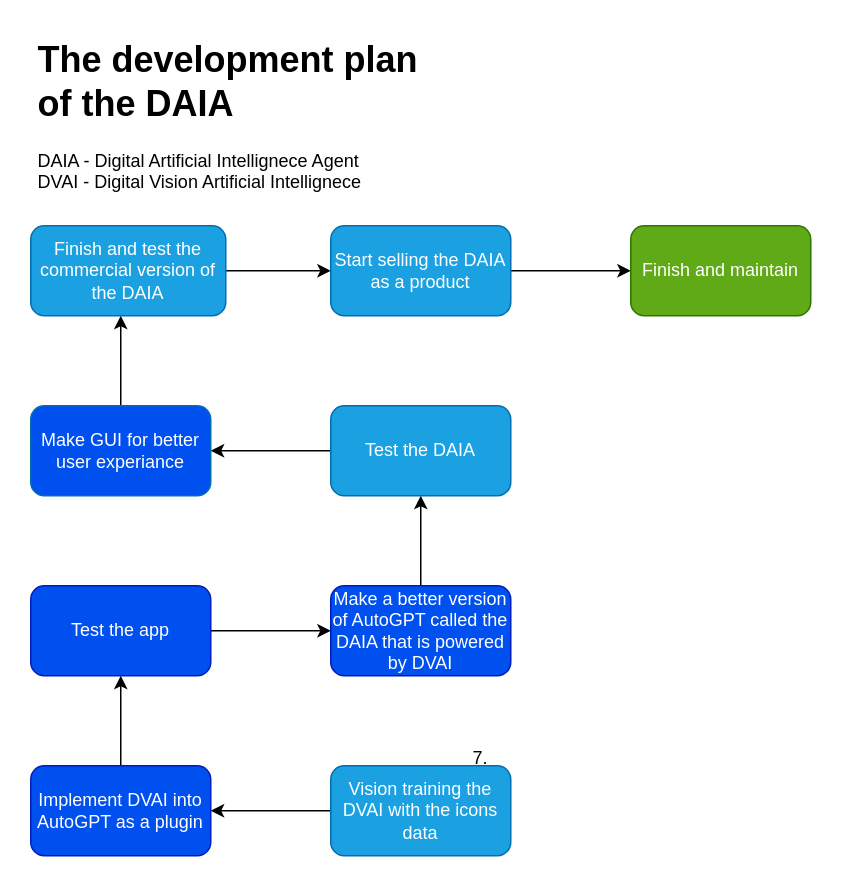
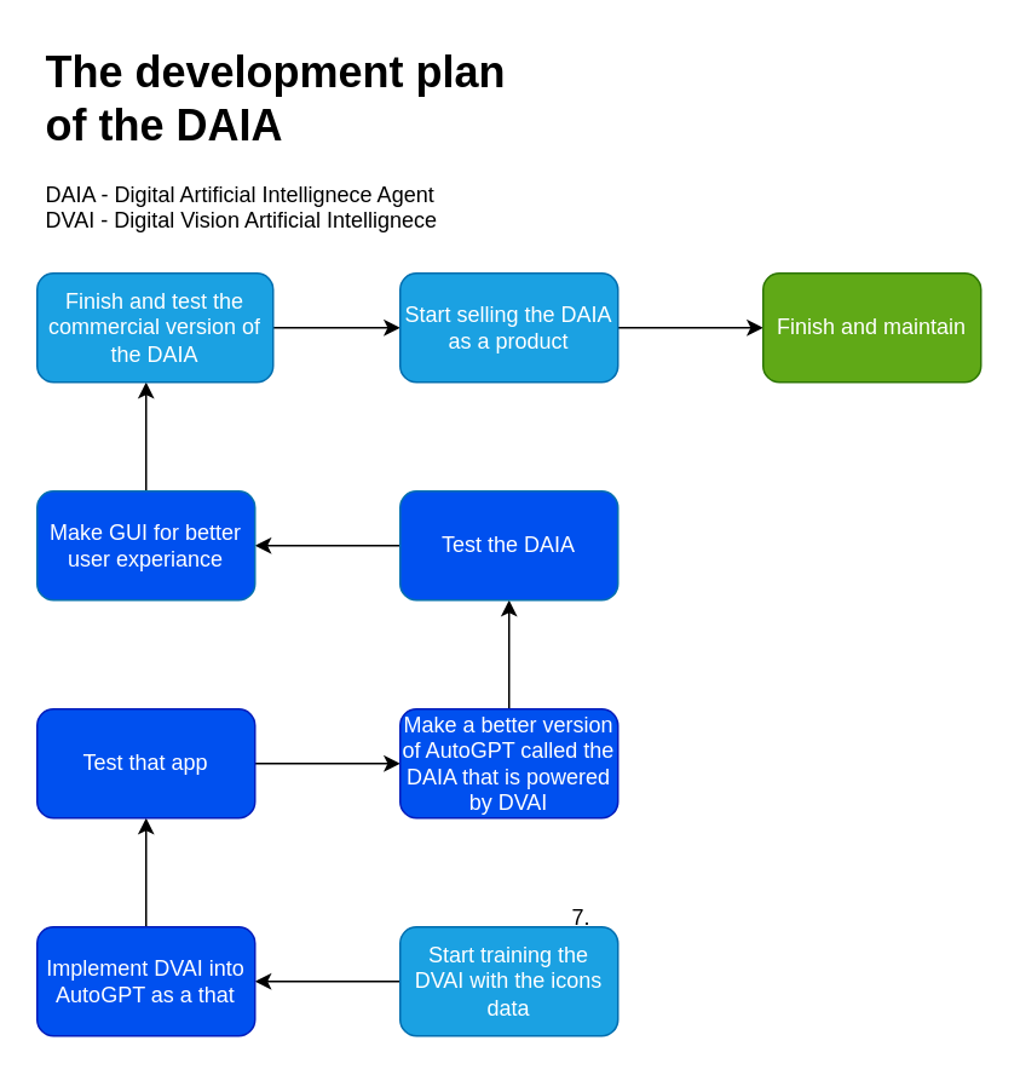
  <mxCell id="0" />
  <mxCell id="1" parent="0" />
  <mxCell id="2" style="edgeStyle=orthogonalEdgeStyle;rounded=0;orthogonalLoop=1;jettySize=auto;html=1;" parent="1" source="3" edge="1"><mxGeometry relative="1" as="geometry"><mxPoint x="140" y="540" as="targetPoint" /></mxGeometry></mxCell>
- <mxCell id="3" value="Vision training the DVAI with the icons data" style="rounded=1;whiteSpace=wrap;html=1;fillColor=#1ba1e2;fontColor=#ffffff;strokeColor=#006EAF;" parent="1" vertex="1"><mxGeometry x="220" y="510" width="120" height="60" as="geometry" /></mxCell>
+ <mxCell id="3" value="Start training the DVAI with the icons data" style="rounded=1;whiteSpace=wrap;html=1;fillColor=#1ba1e2;fontColor=#ffffff;strokeColor=#006EAF;" parent="1" vertex="1"><mxGeometry x="220" y="510" width="120" height="60" as="geometry" /></mxCell>
  <mxCell id="4" style="edgeStyle=orthogonalEdgeStyle;rounded=0;orthogonalLoop=1;jettySize=auto;html=1;" parent="1" source="5" edge="1"><mxGeometry relative="1" as="geometry"><mxPoint x="80" y="450" as="targetPoint" /></mxGeometry></mxCell>
- <mxCell id="5" value="Implement DVAI into AutoGPT as a plugin" style="rounded=1;whiteSpace=wrap;html=1;fillColor=#0050ef;fontColor=#ffffff;strokeColor=#001DBC;" parent="1" vertex="1"><mxGeometry x="20" y="510" width="120" height="60" as="geometry" /></mxCell>
+ <mxCell id="5" value="Implement DVAI into AutoGPT as a that" style="rounded=1;whiteSpace=wrap;html=1;fillColor=#0050ef;fontColor=#ffffff;strokeColor=#001DBC;" parent="1" vertex="1"><mxGeometry x="20" y="510" width="120" height="60" as="geometry" /></mxCell>
  <mxCell id="6" style="edgeStyle=orthogonalEdgeStyle;rounded=0;orthogonalLoop=1;jettySize=auto;html=1;" parent="1" source="7" edge="1"><mxGeometry relative="1" as="geometry"><mxPoint x="220" y="420" as="targetPoint" /></mxGeometry></mxCell>
- <mxCell id="7" value="Test the app" style="rounded=1;whiteSpace=wrap;html=1;fillColor=#0050ef;fontColor=#ffffff;strokeColor=#001DBC;" parent="1" vertex="1"><mxGeometry x="20" y="390" width="120" height="60" as="geometry" /></mxCell>
+ <mxCell id="7" value="Test that app" style="rounded=1;whiteSpace=wrap;html=1;fillColor=#0050ef;fontColor=#ffffff;strokeColor=#001DBC;" parent="1" vertex="1"><mxGeometry x="20" y="390" width="120" height="60" as="geometry" /></mxCell>
  <mxCell id="8" style="edgeStyle=orthogonalEdgeStyle;rounded=0;orthogonalLoop=1;jettySize=auto;html=1;" parent="1" source="9" edge="1"><mxGeometry relative="1" as="geometry"><mxPoint x="280" y="330" as="targetPoint" /></mxGeometry></mxCell>
  <mxCell id="9" value="Make a better version of AutoGPT called the DAIA that is powered by DVAI" style="rounded=1;whiteSpace=wrap;html=1;fillColor=#0050ef;fontColor=#ffffff;strokeColor=#001DBC;" parent="1" vertex="1"><mxGeometry x="220" y="390" width="120" height="60" as="geometry" /></mxCell>
  <mxCell id="10" style="edgeStyle=orthogonalEdgeStyle;rounded=0;orthogonalLoop=1;jettySize=auto;html=1;" parent="1" source="11" edge="1"><mxGeometry relative="1" as="geometry"><mxPoint x="140" y="300" as="targetPoint" /></mxGeometry></mxCell>
- <mxCell id="11" value="Test the DAIA" style="rounded=1;whiteSpace=wrap;html=1;fillColor=#1ba1e2;fontColor=#ffffff;strokeColor=#006EAF;" parent="1" vertex="1"><mxGeometry x="220" y="270" width="120" height="60" as="geometry" /></mxCell>
+ <mxCell id="11" value="Test the DAIA" style="rounded=1;whiteSpace=wrap;html=1;fillColor=#0050ef;fontColor=#ffffff;strokeColor=#006EAF;" parent="1" vertex="1"><mxGeometry x="220" y="270" width="120" height="60" as="geometry" /></mxCell>
  <mxCell id="12" style="edgeStyle=orthogonalEdgeStyle;rounded=0;orthogonalLoop=1;jettySize=auto;html=1;" parent="1" source="13" edge="1"><mxGeometry relative="1" as="geometry"><mxPoint x="80" y="210" as="targetPoint" /></mxGeometry></mxCell>
  <mxCell id="13" value="Make GUI for better user experiance" style="rounded=1;whiteSpace=wrap;html=1;fillColor=#0050ef;fontColor=#ffffff;strokeColor=#006EAF;" parent="1" vertex="1"><mxGeometry x="20" y="270" width="120" height="60" as="geometry" /></mxCell>
  <mxCell id="14" style="edgeStyle=orthogonalEdgeStyle;rounded=0;orthogonalLoop=1;jettySize=auto;html=1;" parent="1" source="15" edge="1"><mxGeometry relative="1" as="geometry"><mxPoint x="220" y="180" as="targetPoint" /></mxGeometry></mxCell>
  <mxCell id="15" value="Finish and test the commercial version of the DAIA" style="rounded=1;whiteSpace=wrap;html=1;fillColor=#1ba1e2;fontColor=#ffffff;strokeColor=#006EAF;" parent="1" vertex="1"><mxGeometry x="20" y="150" width="130" height="60" as="geometry" /></mxCell>
  <mxCell id="16" style="edgeStyle=orthogonalEdgeStyle;rounded=0;orthogonalLoop=1;jettySize=auto;html=1;" parent="1" source="17" edge="1"><mxGeometry relative="1" as="geometry"><mxPoint x="420" y="180" as="targetPoint" /></mxGeometry></mxCell>
  <mxCell id="17" value="Start selling the DAIA as a product" style="rounded=1;whiteSpace=wrap;html=1;fillColor=#1ba1e2;fontColor=#ffffff;strokeColor=#006EAF;" parent="1" vertex="1"><mxGeometry x="220" y="150" width="120" height="60" as="geometry" /></mxCell>
  <mxCell id="18" value="Finish and maintain" style="rounded=1;whiteSpace=wrap;html=1;fillColor=#60a917;fontColor=#ffffff;strokeColor=#2D7600;" parent="1" vertex="1"><mxGeometry x="420" y="150" width="120" height="60" as="geometry" /></mxCell>
  <mxCell id="19" value="&lt;h1&gt;The development plan of the DAIA&lt;/h1&gt;&lt;div&gt;DAIA - Digital Artificial Intellignece Agent&lt;/div&gt;&lt;div&gt;DVAI - Digital Vision Artificial Intellignece&lt;/div&gt;" style="text;html=1;strokeColor=none;fillColor=none;spacing=5;spacingTop=-20;whiteSpace=wrap;overflow=hidden;rounded=0;" parent="1" vertex="1"><mxGeometry x="20" y="20" width="270" height="120" as="geometry" /></mxCell>
  <mxCell id="20" value="7." style="text;html=1;strokeColor=none;fillColor=none;align=center;verticalAlign=middle;whiteSpace=wrap;rounded=0;" parent="1" vertex="1"><mxGeometry x="290" y="490" width="60" height="30" as="geometry" /></mxCell>
